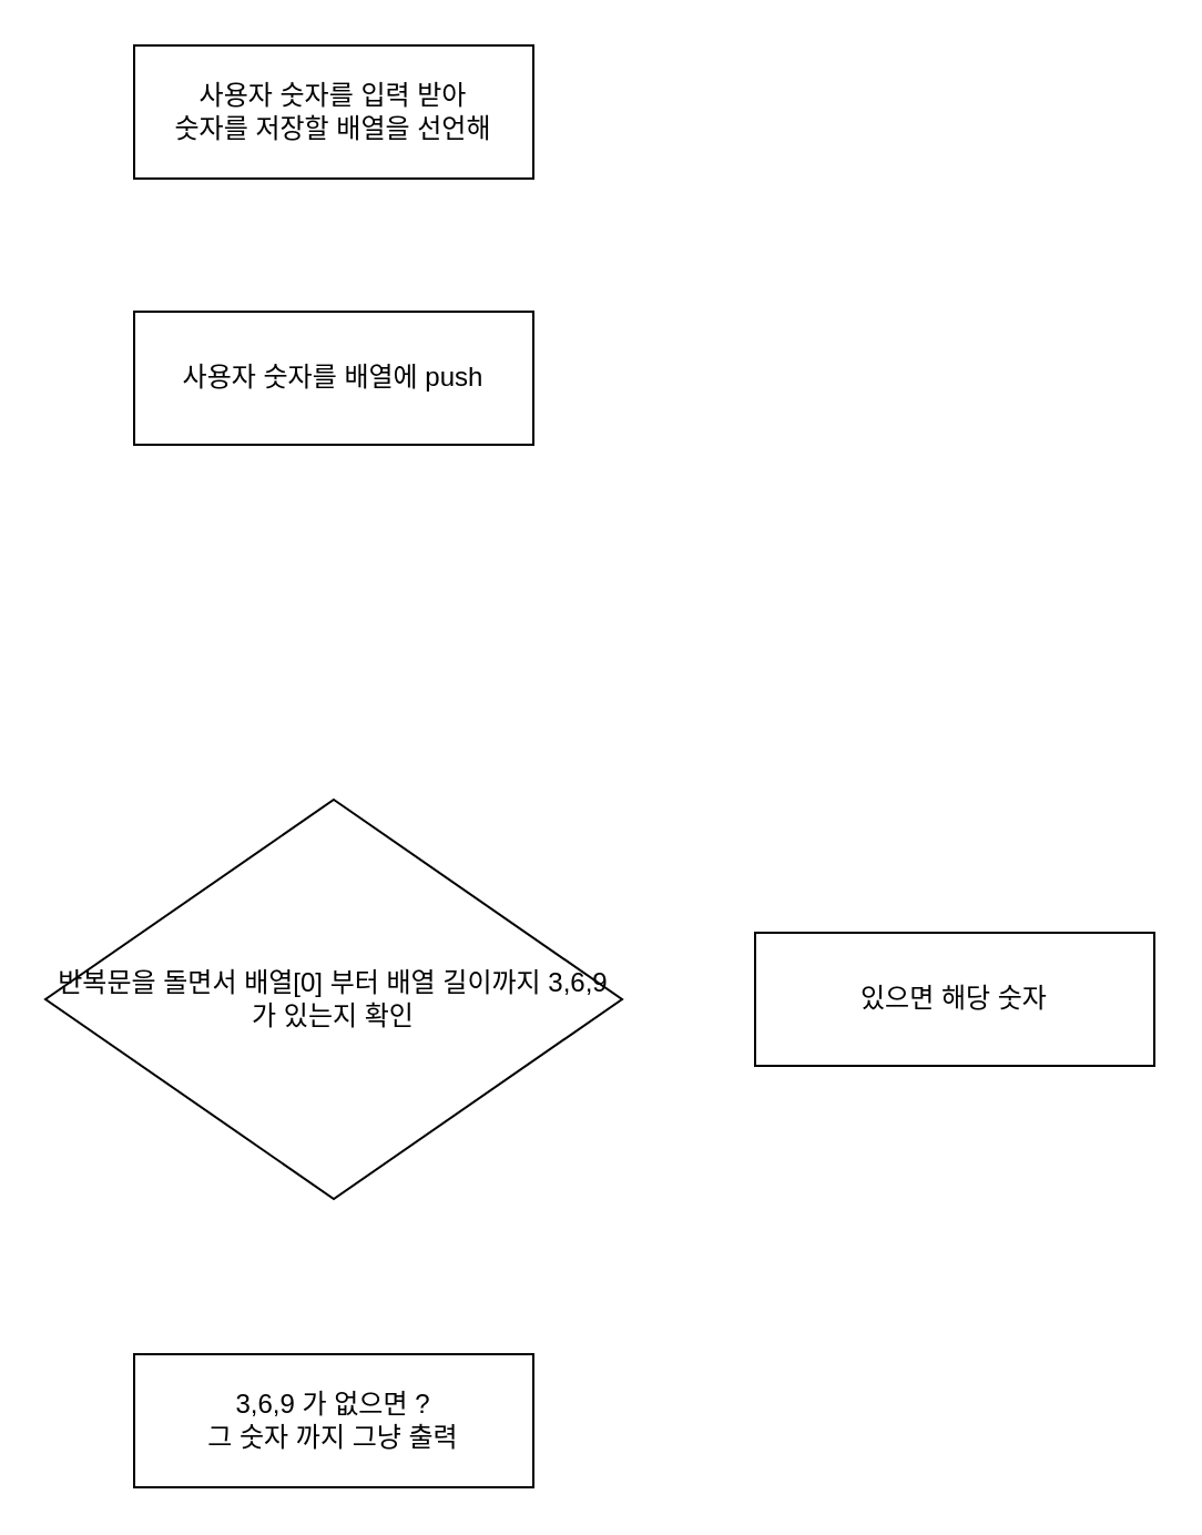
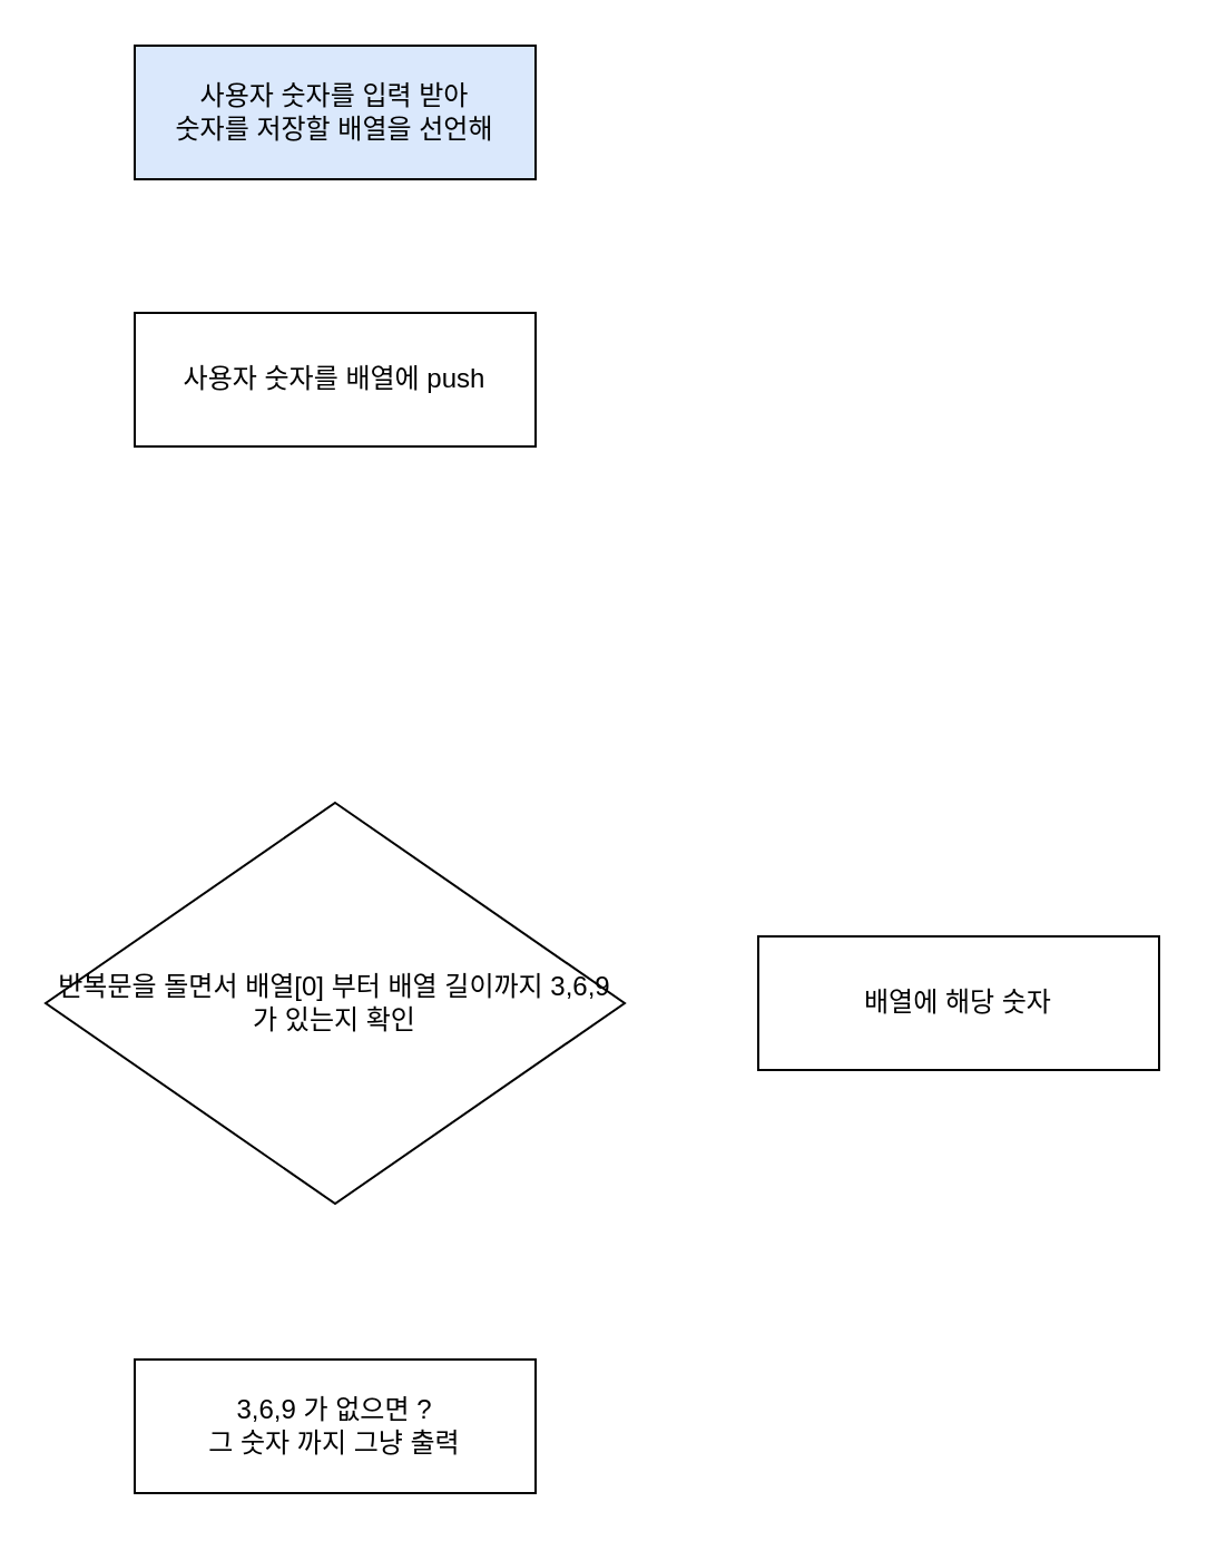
  <mxCell id="0" />
  <mxCell id="1" parent="0" />
- <mxCell id="2" value="사용자 숫자를 입력 받아&lt;br&gt;숫자를 저장할 배열을 선언해" style="rounded=0;whiteSpace=wrap;html=1;" vertex="1" parent="1"><mxGeometry x="60" y="20" width="180" height="60" as="geometry" /></mxCell>
+ <mxCell id="2" value="사용자 숫자를 입력 받아&lt;br&gt;숫자를 저장할 배열을 선언해" style="rounded=0;whiteSpace=wrap;html=1;fillColor=#dae8fc;" vertex="1" parent="1"><mxGeometry x="60" y="20" width="180" height="60" as="geometry" /></mxCell>
  <mxCell id="3" value="사용자 숫자를 배열에 push" style="rounded=0;whiteSpace=wrap;html=1;" vertex="1" parent="1"><mxGeometry x="60" y="140" width="180" height="60" as="geometry" /></mxCell>
- <mxCell id="4" value="있으면 해당 숫자" style="rounded=0;whiteSpace=wrap;html=1;" vertex="1" parent="1"><mxGeometry x="340" y="420" width="180" height="60" as="geometry" /></mxCell>
+ <mxCell id="4" value="배열에 해당 숫자" style="rounded=0;whiteSpace=wrap;html=1;" vertex="1" parent="1"><mxGeometry x="340" y="420" width="180" height="60" as="geometry" /></mxCell>
  <mxCell id="5" value="3,6,9 가 없으면 ?&lt;br&gt;그 숫자 까지 그냥 출력" style="rounded=0;whiteSpace=wrap;html=1;" vertex="1" parent="1"><mxGeometry x="60" y="610" width="180" height="60" as="geometry" /></mxCell>
  <mxCell id="6" value="반복문을 돌면서 배열[0] 부터 배열 길이까지 3,6,9가 있는지 확인" style="rhombus;whiteSpace=wrap;html=1;" vertex="1" parent="1"><mxGeometry x="20" y="360" width="260" height="180" as="geometry" /></mxCell>
